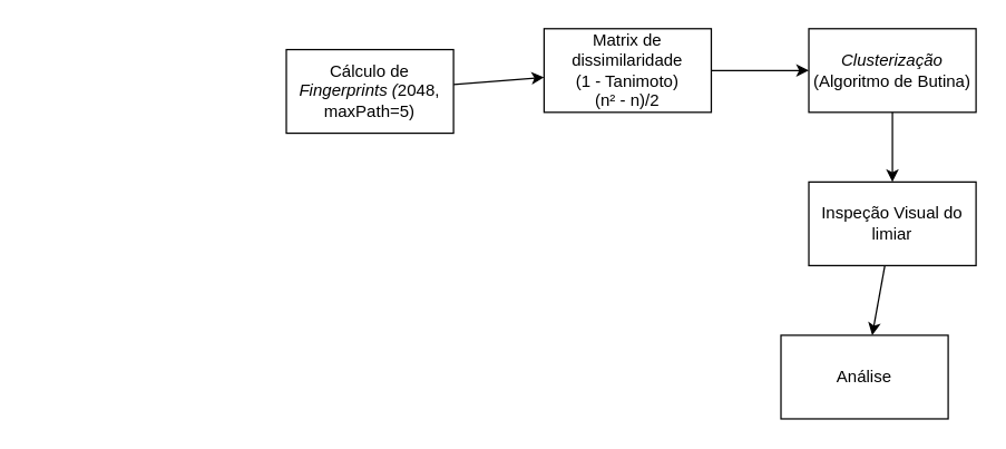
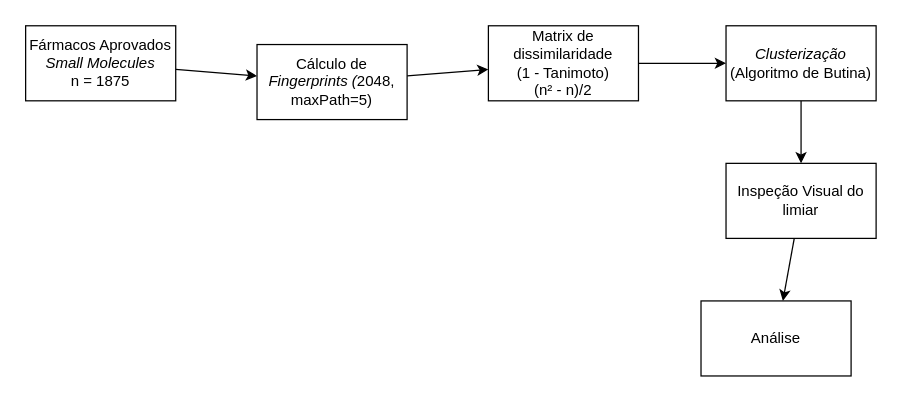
  <mxCell id="0" />
  <mxCell id="1" parent="0" />
+ <mxCell id="2" value="" style="edgeStyle=none;html=1;" parent="1" source="3" target="5" edge="1"><mxGeometry relative="1" as="geometry" /></mxCell>
+ <mxCell id="3" value="Fármacos Aprovados&lt;br&gt;&lt;i&gt;Small Molecules&lt;/i&gt;&lt;br&gt;n = 1875" style="rounded=0;whiteSpace=wrap;html=1;" parent="1" vertex="1"><mxGeometry x="20" y="20" width="120" height="60" as="geometry" /></mxCell>
  <mxCell id="4" value="" style="edgeStyle=none;html=1;" parent="1" source="5" target="9" edge="1"><mxGeometry relative="1" as="geometry" /></mxCell>
  <mxCell id="5" value="Cálculo de &lt;i style=&quot;&quot;&gt;Fingerprints (&lt;/i&gt;2048, maxPath=5)" style="rounded=0;whiteSpace=wrap;html=1;" parent="1" vertex="1"><mxGeometry x="205" y="35" width="120" height="60" as="geometry" /></mxCell>
  <mxCell id="6" value="" style="edgeStyle=none;html=1;" parent="1" source="7" target="11" edge="1"><mxGeometry relative="1" as="geometry" /></mxCell>
  <mxCell id="7" value="&lt;i&gt;Clusterização&lt;br&gt;&lt;/i&gt;(Algoritmo de Butina)" style="rounded=0;whiteSpace=wrap;html=1;" parent="1" vertex="1"><mxGeometry x="580" y="20" width="120" height="60" as="geometry" /></mxCell>
  <mxCell id="8" value="" style="edgeStyle=none;html=1;" parent="1" source="9" target="7" edge="1"><mxGeometry relative="1" as="geometry" /></mxCell>
  <mxCell id="9" value="Matrix de dissimilaridade&lt;br&gt;(1 - Tanimoto)&lt;br&gt;(n² - n)/2" style="rounded=0;whiteSpace=wrap;html=1;" parent="1" vertex="1"><mxGeometry x="390" y="20" width="120" height="60" as="geometry" /></mxCell>
  <mxCell id="10" value="" style="edgeStyle=none;html=1;" parent="1" source="11" target="12" edge="1"><mxGeometry relative="1" as="geometry" /></mxCell>
  <mxCell id="11" value="Inspeção Visual do limiar" style="rounded=0;whiteSpace=wrap;html=1;" parent="1" vertex="1"><mxGeometry x="580" y="130" width="120" height="60" as="geometry" /></mxCell>
  <mxCell id="12" value="Análise" style="rounded=0;whiteSpace=wrap;html=1;" parent="1" vertex="1"><mxGeometry x="560" y="240" width="120" height="60" as="geometry" /></mxCell>
